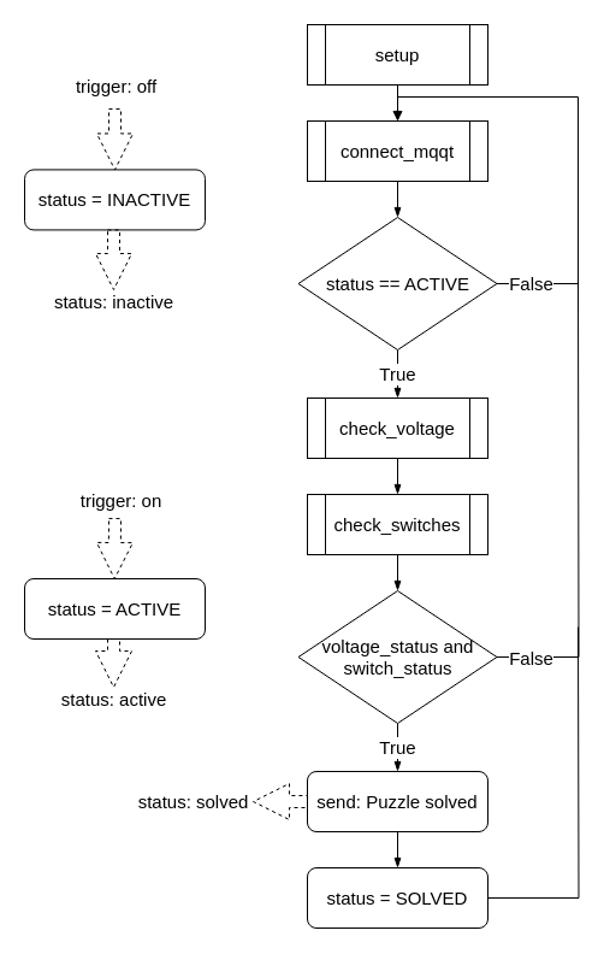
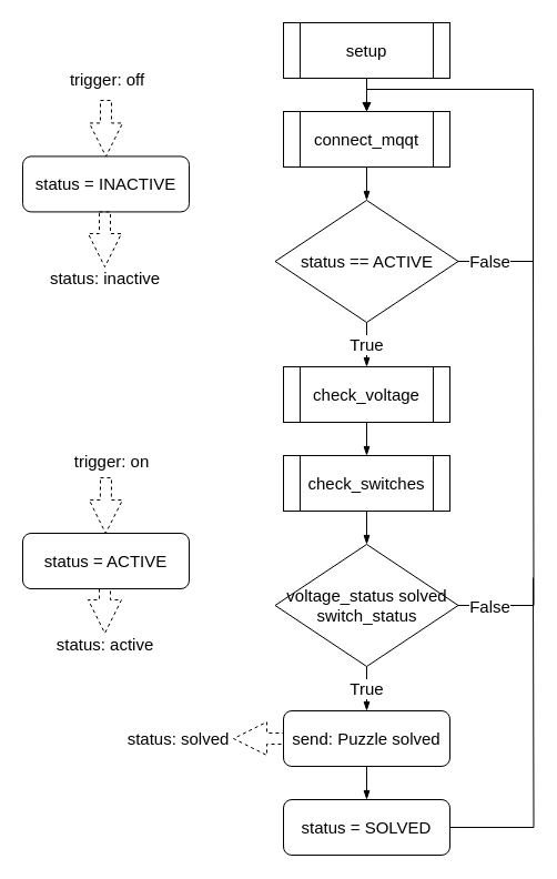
  <mxCell id="0" />
  <mxCell id="1" parent="0" />
  <mxCell id="2" style="edgeStyle=orthogonalEdgeStyle;rounded=0;orthogonalLoop=1;jettySize=auto;html=1;entryX=0.5;entryY=0;entryDx=0;entryDy=0;endArrow=blockThin;endFill=1;strokeWidth=1;fontSize=15;" edge="1" parent="1" source="3" target="5"><mxGeometry relative="1" as="geometry" /></mxCell>
  <mxCell id="3" value="setup" style="shape=process;whiteSpace=wrap;html=1;backgroundOutline=1;fontSize=15;" vertex="1" parent="1"><mxGeometry x="255" y="20" width="150" height="50" as="geometry" /></mxCell>
  <mxCell id="4" style="edgeStyle=orthogonalEdgeStyle;rounded=0;orthogonalLoop=1;jettySize=auto;html=1;entryX=0.5;entryY=0;entryDx=0;entryDy=0;endArrow=blockThin;endFill=1;strokeWidth=1;fontSize=15;" edge="1" parent="1" source="5" target="9"><mxGeometry relative="1" as="geometry" /></mxCell>
  <mxCell id="5" value="connect_mqqt" style="shape=process;whiteSpace=wrap;html=1;backgroundOutline=1;fontSize=15;" vertex="1" parent="1"><mxGeometry x="255" y="100" width="150" height="50" as="geometry" /></mxCell>
  <mxCell id="6" style="edgeStyle=orthogonalEdgeStyle;rounded=0;orthogonalLoop=1;jettySize=auto;html=1;entryX=0.5;entryY=0;entryDx=0;entryDy=0;fontSize=15;" edge="1" parent="1" source="9" target="5"><mxGeometry relative="1" as="geometry"><mxPoint x="460" y="100" as="targetPoint" /><Array as="points"><mxPoint x="480" y="235" /><mxPoint x="480" y="80" /><mxPoint x="330" y="80" /></Array></mxGeometry></mxCell>
  <mxCell id="7" value="False" style="text;html=1;align=center;verticalAlign=middle;resizable=0;points=[];labelBackgroundColor=#ffffff;fontSize=15;" vertex="1" connectable="0" parent="6"><mxGeometry x="-0.278" relative="1" as="geometry"><mxPoint x="-40" y="73.91" as="offset" /></mxGeometry></mxCell>
  <mxCell id="8" value="True" style="edgeStyle=orthogonalEdgeStyle;rounded=0;orthogonalLoop=1;jettySize=auto;html=1;strokeWidth=1;endFill=1;endArrow=blockThin;fontSize=15;entryX=0.5;entryY=0;entryDx=0;entryDy=0;" edge="1" parent="1" source="9" target="11"><mxGeometry relative="1" as="geometry"><mxPoint x="330" y="370" as="targetPoint" /><Array as="points"><mxPoint x="330" y="310" /><mxPoint x="330" y="310" /></Array><mxPoint as="offset" /></mxGeometry></mxCell>
  <mxCell id="9" value="status == ACTIVE" style="rhombus;whiteSpace=wrap;html=1;fontSize=15;" vertex="1" parent="1"><mxGeometry x="247.5" y="180" width="165" height="110" as="geometry" /></mxCell>
  <mxCell id="10" style="edgeStyle=orthogonalEdgeStyle;rounded=0;orthogonalLoop=1;jettySize=auto;html=1;strokeWidth=1;endFill=1;endArrow=blockThin;fontSize=15;entryX=0.5;entryY=0;entryDx=0;entryDy=0;" edge="1" parent="1" source="11" target="13"><mxGeometry relative="1" as="geometry"><mxPoint x="330" y="470" as="targetPoint" /></mxGeometry></mxCell>
  <mxCell id="11" value="check_voltage" style="shape=process;whiteSpace=wrap;html=1;backgroundOutline=1;fontSize=15;" vertex="1" parent="1"><mxGeometry x="255" y="330" width="150" height="50" as="geometry" /></mxCell>
  <mxCell id="12" style="edgeStyle=orthogonalEdgeStyle;rounded=0;orthogonalLoop=1;jettySize=auto;html=1;entryX=0.5;entryY=0;entryDx=0;entryDy=0;endArrow=blockThin;endFill=1;strokeWidth=1;fontSize=15;" edge="1" parent="1" source="13" target="17"><mxGeometry relative="1" as="geometry" /></mxCell>
  <mxCell id="13" value="check_switches" style="shape=process;whiteSpace=wrap;html=1;backgroundOutline=1;fontSize=15;" vertex="1" parent="1"><mxGeometry x="255" y="410" width="150" height="50" as="geometry" /></mxCell>
  <mxCell id="14" value="True" style="edgeStyle=orthogonalEdgeStyle;rounded=0;orthogonalLoop=1;jettySize=auto;html=1;entryX=0.5;entryY=0;entryDx=0;entryDy=0;strokeWidth=1;endFill=1;endArrow=blockThin;fontSize=15;exitX=0.5;exitY=1;exitDx=0;exitDy=0;" edge="1" parent="1" source="17" target="19"><mxGeometry relative="1" as="geometry"><Array as="points" /><mxPoint as="offset" /></mxGeometry></mxCell>
  <mxCell id="15" style="edgeStyle=orthogonalEdgeStyle;rounded=0;orthogonalLoop=1;jettySize=auto;html=1;endArrow=none;endFill=0;fontSize=15;" edge="1" parent="1" source="17"><mxGeometry relative="1" as="geometry"><mxPoint x="480" y="230" as="targetPoint" /></mxGeometry></mxCell>
  <mxCell id="16" value="False" style="text;html=1;align=center;verticalAlign=middle;resizable=0;points=[];labelBackgroundColor=#ffffff;fontSize=15;" vertex="1" connectable="0" parent="15"><mxGeometry x="0.311" y="-2" relative="1" as="geometry"><mxPoint x="-42" y="183.33" as="offset" /></mxGeometry></mxCell>
- <mxCell id="17" value="voltage_status and&lt;br style=&quot;font-size: 15px;&quot;&gt;switch_status" style="rhombus;whiteSpace=wrap;html=1;fontSize=15;" vertex="1" parent="1"><mxGeometry x="247.5" y="490" width="165" height="110" as="geometry" /></mxCell>
+ <mxCell id="17" value="voltage_status solved&lt;br style=&quot;font-size: 15px;&quot;&gt;switch_status" style="rhombus;whiteSpace=wrap;html=1;fontSize=15;" vertex="1" parent="1"><mxGeometry x="247.5" y="490" width="165" height="110" as="geometry" /></mxCell>
  <mxCell id="18" style="edgeStyle=orthogonalEdgeStyle;rounded=0;orthogonalLoop=1;jettySize=auto;html=1;entryX=0.5;entryY=0;entryDx=0;entryDy=0;endArrow=blockThin;endFill=1;strokeWidth=1;fontSize=15;" edge="1" parent="1" source="19" target="21"><mxGeometry relative="1" as="geometry" /></mxCell>
  <mxCell id="19" value="send: Puzzle solved" style="rounded=1;whiteSpace=wrap;html=1;fontSize=15;" vertex="1" parent="1"><mxGeometry x="255" y="640" width="150" height="50" as="geometry" /></mxCell>
  <mxCell id="20" style="edgeStyle=orthogonalEdgeStyle;rounded=0;orthogonalLoop=1;jettySize=auto;html=1;endArrow=none;endFill=0;strokeWidth=1;fontSize=15;" edge="1" parent="1" source="21"><mxGeometry relative="1" as="geometry"><mxPoint x="480" y="520" as="targetPoint" /></mxGeometry></mxCell>
  <mxCell id="21" value="status = SOLVED" style="rounded=1;whiteSpace=wrap;html=1;fontSize=15;" vertex="1" parent="1"><mxGeometry x="255" y="720" width="150" height="50" as="geometry" /></mxCell>
  <mxCell id="22" value="status = ACTIVE" style="rounded=1;whiteSpace=wrap;html=1;fontSize=15;" vertex="1" parent="1"><mxGeometry x="20" y="480" width="150" height="50" as="geometry" /></mxCell>
  <mxCell id="23" value="status = INACTIVE" style="rounded=1;whiteSpace=wrap;html=1;fontSize=15;" vertex="1" parent="1"><mxGeometry x="20" y="140.43" width="150" height="50" as="geometry" /></mxCell>
  <mxCell id="24" value="" style="shape=arrow;endArrow=classic;html=1;strokeWidth=1;fontSize=15;entryX=0.5;entryY=0;entryDx=0;entryDy=0;dashed=1;" edge="1" parent="1" target="23"><mxGeometry width="50" height="50" relative="1" as="geometry"><mxPoint x="95" y="90" as="sourcePoint" /><mxPoint x="120" y="-19.57" as="targetPoint" /></mxGeometry></mxCell>
  <mxCell id="25" value="trigger: off" style="text;html=1;align=center;verticalAlign=middle;resizable=0;points=[];labelBackgroundColor=#ffffff;fontSize=15;" vertex="1" connectable="0" parent="24"><mxGeometry x="-0.561" y="-4" relative="1" as="geometry"><mxPoint x="4" y="-31" as="offset" /></mxGeometry></mxCell>
  <mxCell id="26" value="" style="shape=arrow;endArrow=classic;html=1;strokeWidth=1;fontSize=15;entryX=0.5;entryY=0;entryDx=0;entryDy=0;dashed=1;" edge="1" parent="1"><mxGeometry width="50" height="50" relative="1" as="geometry"><mxPoint x="95" y="430" as="sourcePoint" /><mxPoint x="94.71" y="480" as="targetPoint" /></mxGeometry></mxCell>
  <mxCell id="27" value="trigger: on" style="text;html=1;align=center;verticalAlign=middle;resizable=0;points=[];labelBackgroundColor=#ffffff;fontSize=15;" vertex="1" connectable="0" parent="1"><mxGeometry x="95" y="449.998" as="geometry"><mxPoint x="4" y="-35.43" as="offset" /></mxGeometry></mxCell>
  <mxCell id="28" value="status: solved" style="shape=arrow;endArrow=classic;html=1;strokeWidth=1;fontSize=15;exitX=0;exitY=0.5;exitDx=0;exitDy=0;dashed=1;" edge="1" parent="1" source="19"><mxGeometry x="1" y="50" width="50" height="50" relative="1" as="geometry"><mxPoint x="250" y="640" as="sourcePoint" /><mxPoint x="210" y="665" as="targetPoint" /><mxPoint x="-50" y="-50" as="offset" /></mxGeometry></mxCell>
  <mxCell id="29" value="status: active" style="shape=arrow;endArrow=classic;html=1;strokeWidth=1;fontSize=15;dashed=1;" edge="1" parent="1"><mxGeometry x="1" y="10" width="50" height="50" relative="1" as="geometry"><mxPoint x="94" y="530" as="sourcePoint" /><mxPoint x="94" y="570" as="targetPoint" /><mxPoint x="-10" y="10" as="offset" /></mxGeometry></mxCell>
  <mxCell id="30" value="status: inactive" style="shape=arrow;endArrow=classic;html=1;strokeWidth=1;fontSize=15;dashed=1;" edge="1" parent="1"><mxGeometry x="1" y="10" width="50" height="50" relative="1" as="geometry"><mxPoint x="94" y="190.43" as="sourcePoint" /><mxPoint x="94" y="240" as="targetPoint" /><mxPoint x="-10" y="10" as="offset" /></mxGeometry></mxCell>
